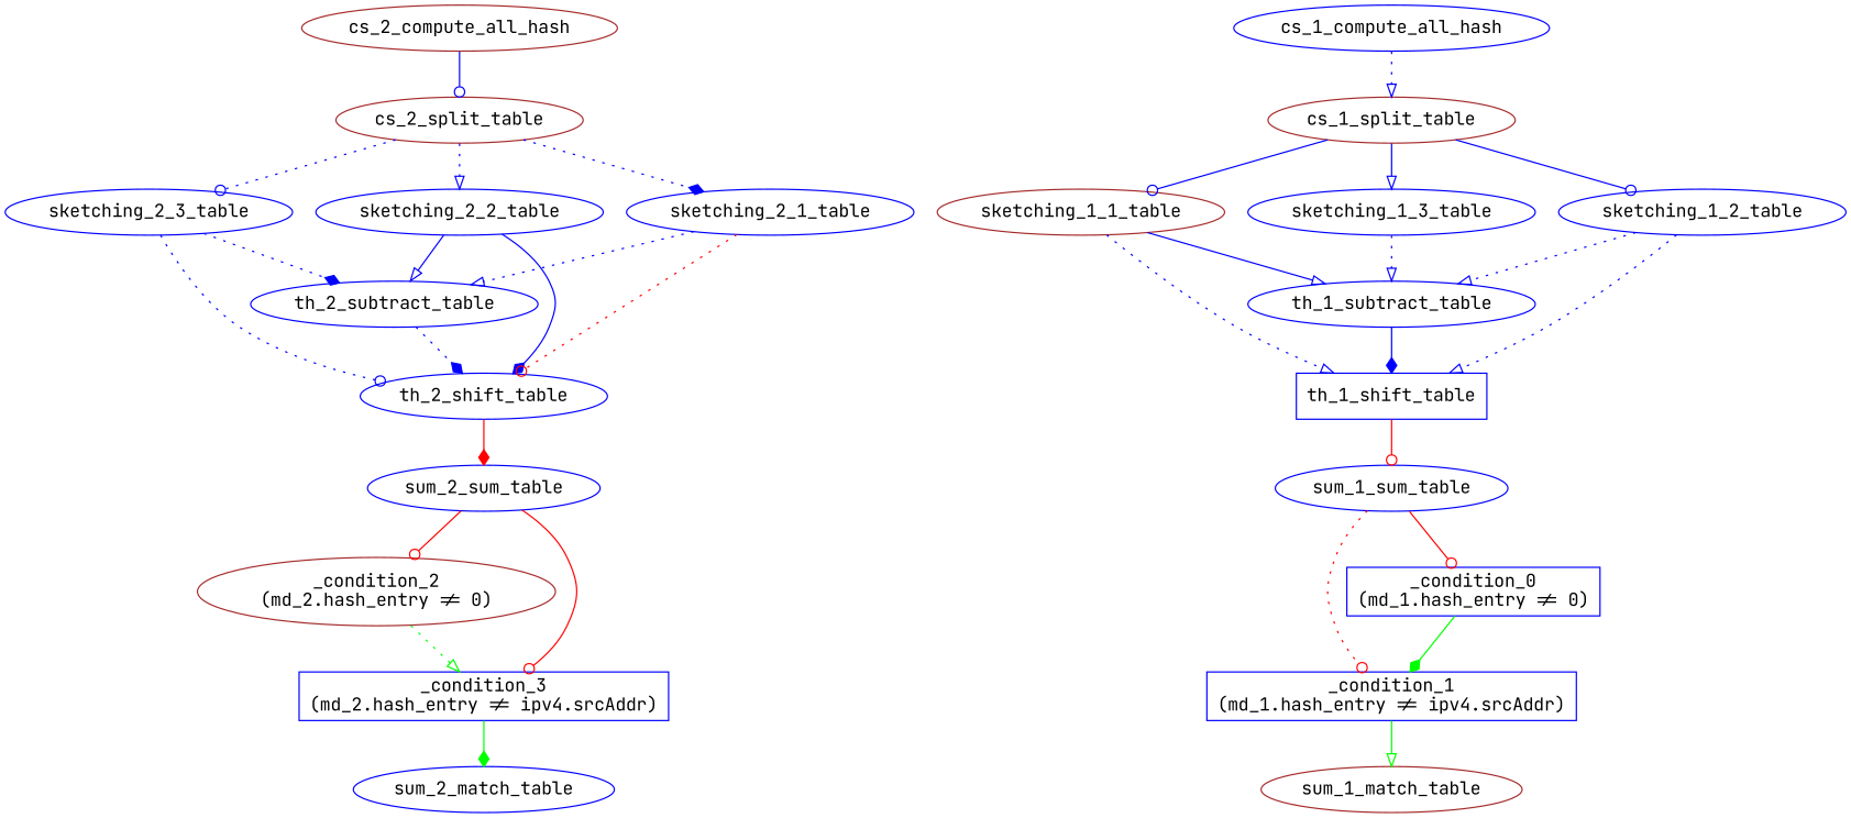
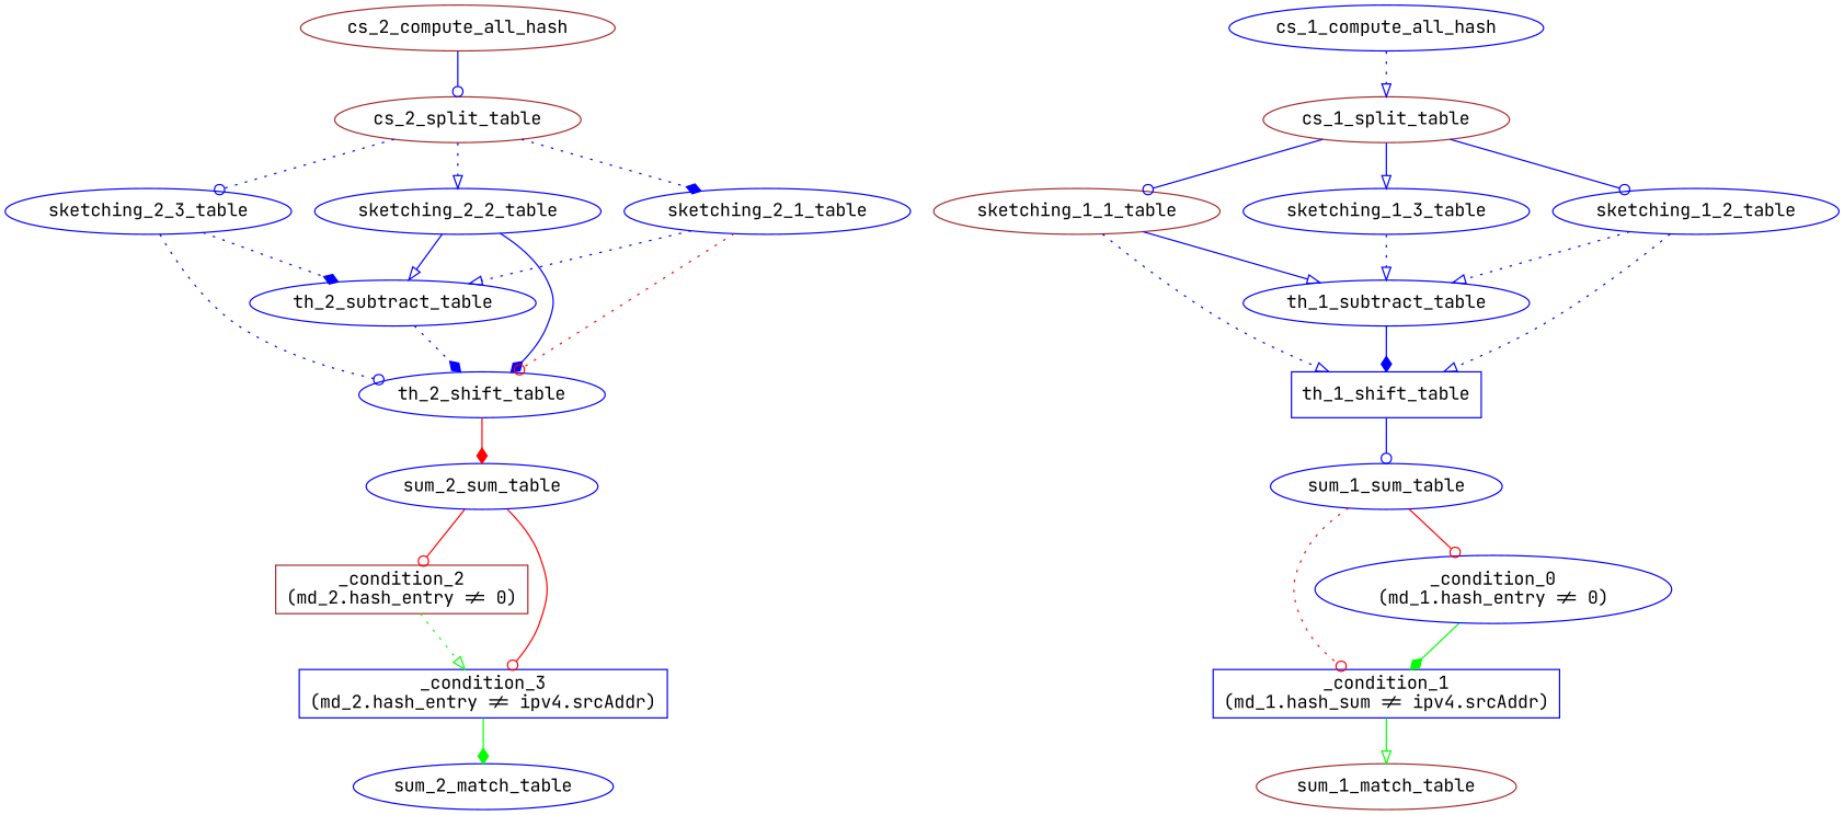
  digraph {
    fontname="JetBrains Mono"
    node [color=blue fontname="JetBrains Mono"]
    edge [arrowhead=onormal color=blue fontname="JetBrains Mono" style=solid]
-   n1 [color=brown label="_condition_2\n(md_2.hash_entry != 0)" shape=ellipse]
+   n1 [color=brown label="_condition_2\n(md_2.hash_entry != 0)" shape=box]
    n2 [label="_condition_3\n(md_2.hash_entry != ipv4.srcAddr)" shape=box]
    sum_2_match_table
-   n4 [label="_condition_1\n(md_1.hash_entry != ipv4.srcAddr)" shape=box]
+   n4 [label="_condition_1\n(md_1.hash_sum != ipv4.srcAddr)" shape=box]
    sum_1_match_table [color=brown]
-   n6 [label="_condition_0\n(md_1.hash_entry != 0)" shape=box]
+   n6 [label="_condition_0\n(md_1.hash_entry != 0)" shape=ellipse]
    sketching_2_3_table
    th_2_subtract_table
    th_2_shift_table
    sum_2_sum_table
    sketching_2_2_table
    cs_2_split_table [color=brown]
    sketching_2_1_table
    th_1_shift_table [shape=box]
    th_1_subtract_table
    sum_1_sum_table
    cs_1_split_table [color=brown]
    cs_1_compute_all_hash
    sketching_1_3_table
    sketching_1_1_table [color=brown]
    sketching_1_2_table
    cs_2_compute_all_hash [color=brown]
    n1 -> n2 [color=green style=dotted]
    n2 -> sum_2_match_table [arrowhead=diamond color=green]
    n4 -> sum_1_match_table [color=green]
    n6 -> n4 [arrowhead=diamond color=green]
    sketching_2_3_table -> th_2_subtract_table [arrowhead=diamond style=dotted]
    sketching_2_3_table -> th_2_shift_table [arrowhead=odot style=dotted]
    th_2_subtract_table -> th_2_shift_table [arrowhead=diamond style=dotted]
    th_2_shift_table -> sum_2_sum_table [arrowhead=diamond color=red]
    sum_2_sum_table -> n1 [arrowhead=odot color=red]
    sum_2_sum_table -> n2 [arrowhead=odot color=red]
    sketching_2_2_table -> th_2_subtract_table
    sketching_2_2_table -> th_2_shift_table [arrowhead=diamond]
    cs_2_split_table -> sketching_2_3_table [arrowhead=odot style=dotted]
    cs_2_split_table -> sketching_2_2_table [style=dotted]
    cs_2_split_table -> sketching_2_1_table [arrowhead=diamond style=dotted]
    sketching_2_1_table -> th_2_subtract_table [style=dotted]
    sketching_2_1_table -> th_2_shift_table [arrowhead=odot color=red style=dotted]
-   th_1_shift_table -> sum_1_sum_table [arrowhead=odot color=red]
+   th_1_shift_table -> sum_1_sum_table [arrowhead=odot]
    th_1_subtract_table -> th_1_shift_table [arrowhead=diamond]
    sum_1_sum_table -> n4 [arrowhead=odot color=red style=dotted]
    sum_1_sum_table -> n6 [arrowhead=odot color=red]
    cs_1_split_table -> sketching_1_3_table
    cs_1_split_table -> sketching_1_1_table [arrowhead=odot]
    cs_1_split_table -> sketching_1_2_table [arrowhead=odot]
    cs_1_compute_all_hash -> cs_1_split_table [style=dotted]
    sketching_1_3_table -> th_1_subtract_table [style=dotted]
    sketching_1_1_table -> th_1_shift_table [style=dotted]
    sketching_1_1_table -> th_1_subtract_table
    sketching_1_2_table -> th_1_shift_table [style=dotted]
    sketching_1_2_table -> th_1_subtract_table [style=dotted]
    cs_2_compute_all_hash -> cs_2_split_table [arrowhead=odot]
  }
